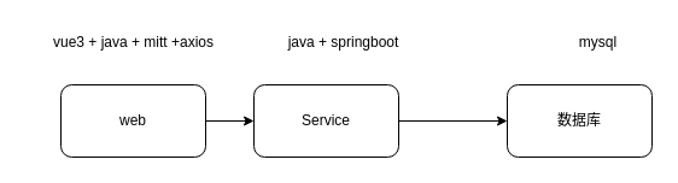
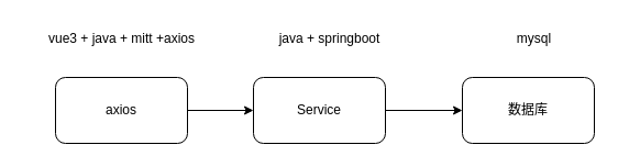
  <mxCell id="0" />
  <mxCell id="1" parent="0" />
  <mxCell id="2" value="" style="edgeStyle=orthogonalEdgeStyle;rounded=0;orthogonalLoop=1;jettySize=auto;html=1;" edge="1" parent="1" source="3" target="5"><mxGeometry relative="1" as="geometry" /></mxCell>
- <mxCell id="3" value="web" style="rounded=1;whiteSpace=wrap;html=1;" vertex="1" parent="1"><mxGeometry x="50" y="70" width="120" height="60" as="geometry" /></mxCell>
+ <mxCell id="3" value="axios" style="rounded=1;whiteSpace=wrap;html=1;" vertex="1" parent="1"><mxGeometry x="50" y="70" width="120" height="60" as="geometry" /></mxCell>
  <mxCell id="4" value="" style="edgeStyle=orthogonalEdgeStyle;rounded=0;orthogonalLoop=1;jettySize=auto;html=1;" edge="1" parent="1" source="5" target="8"><mxGeometry relative="1" as="geometry" /></mxCell>
- <mxCell id="5" value="Service" style="rounded=1;whiteSpace=wrap;html=1;" vertex="1" parent="1"><mxGeometry x="210" y="70" width="120" height="60" as="geometry" /></mxCell>
+ <mxCell id="5" value="Service" style="rounded=1;whiteSpace=wrap;html=1;" vertex="1" parent="1"><mxGeometry x="230" y="70" width="120" height="60" as="geometry" /></mxCell>
  <mxCell id="6" value="vue3 + java + mitt +axios&lt;br&gt;" style="text;html=1;align=center;verticalAlign=middle;resizable=0;points=[];autosize=1;strokeColor=none;fillColor=none;" vertex="1" parent="1"><mxGeometry x="20" y="20" width="180" height="30" as="geometry" /></mxCell>
- <mxCell id="7" value="java + springboot" style="text;html=1;align=center;verticalAlign=middle;resizable=0;points=[];autosize=1;strokeColor=none;fillColor=none;" vertex="1" parent="1"><mxGeometry x="224" y="20" width="120" height="30" as="geometry" /></mxCell>
+ <mxCell id="7" value="java + springboot" style="text;html=1;align=center;verticalAlign=middle;resizable=0;points=[];autosize=1;strokeColor=none;fillColor=none;" vertex="1" parent="1"><mxGeometry x="239" y="20" width="120" height="30" as="geometry" /></mxCell>
  <mxCell id="8" value="数据库" style="whiteSpace=wrap;html=1;rounded=1;" vertex="1" parent="1"><mxGeometry x="420" y="70" width="120" height="60" as="geometry" /></mxCell>
- <mxCell id="9" value="mysql" style="text;html=1;align=center;verticalAlign=middle;resizable=0;points=[];autosize=1;strokeColor=none;fillColor=none;" vertex="1" parent="1"><mxGeometry x="470" y="20" width="50" height="30" as="geometry" /></mxCell>
+ <mxCell id="9" value="mysql" style="text;html=1;align=center;verticalAlign=middle;resizable=0;points=[];autosize=1;strokeColor=none;fillColor=none;" vertex="1" parent="1"><mxGeometry x="460" y="20" width="50" height="30" as="geometry" /></mxCell>
